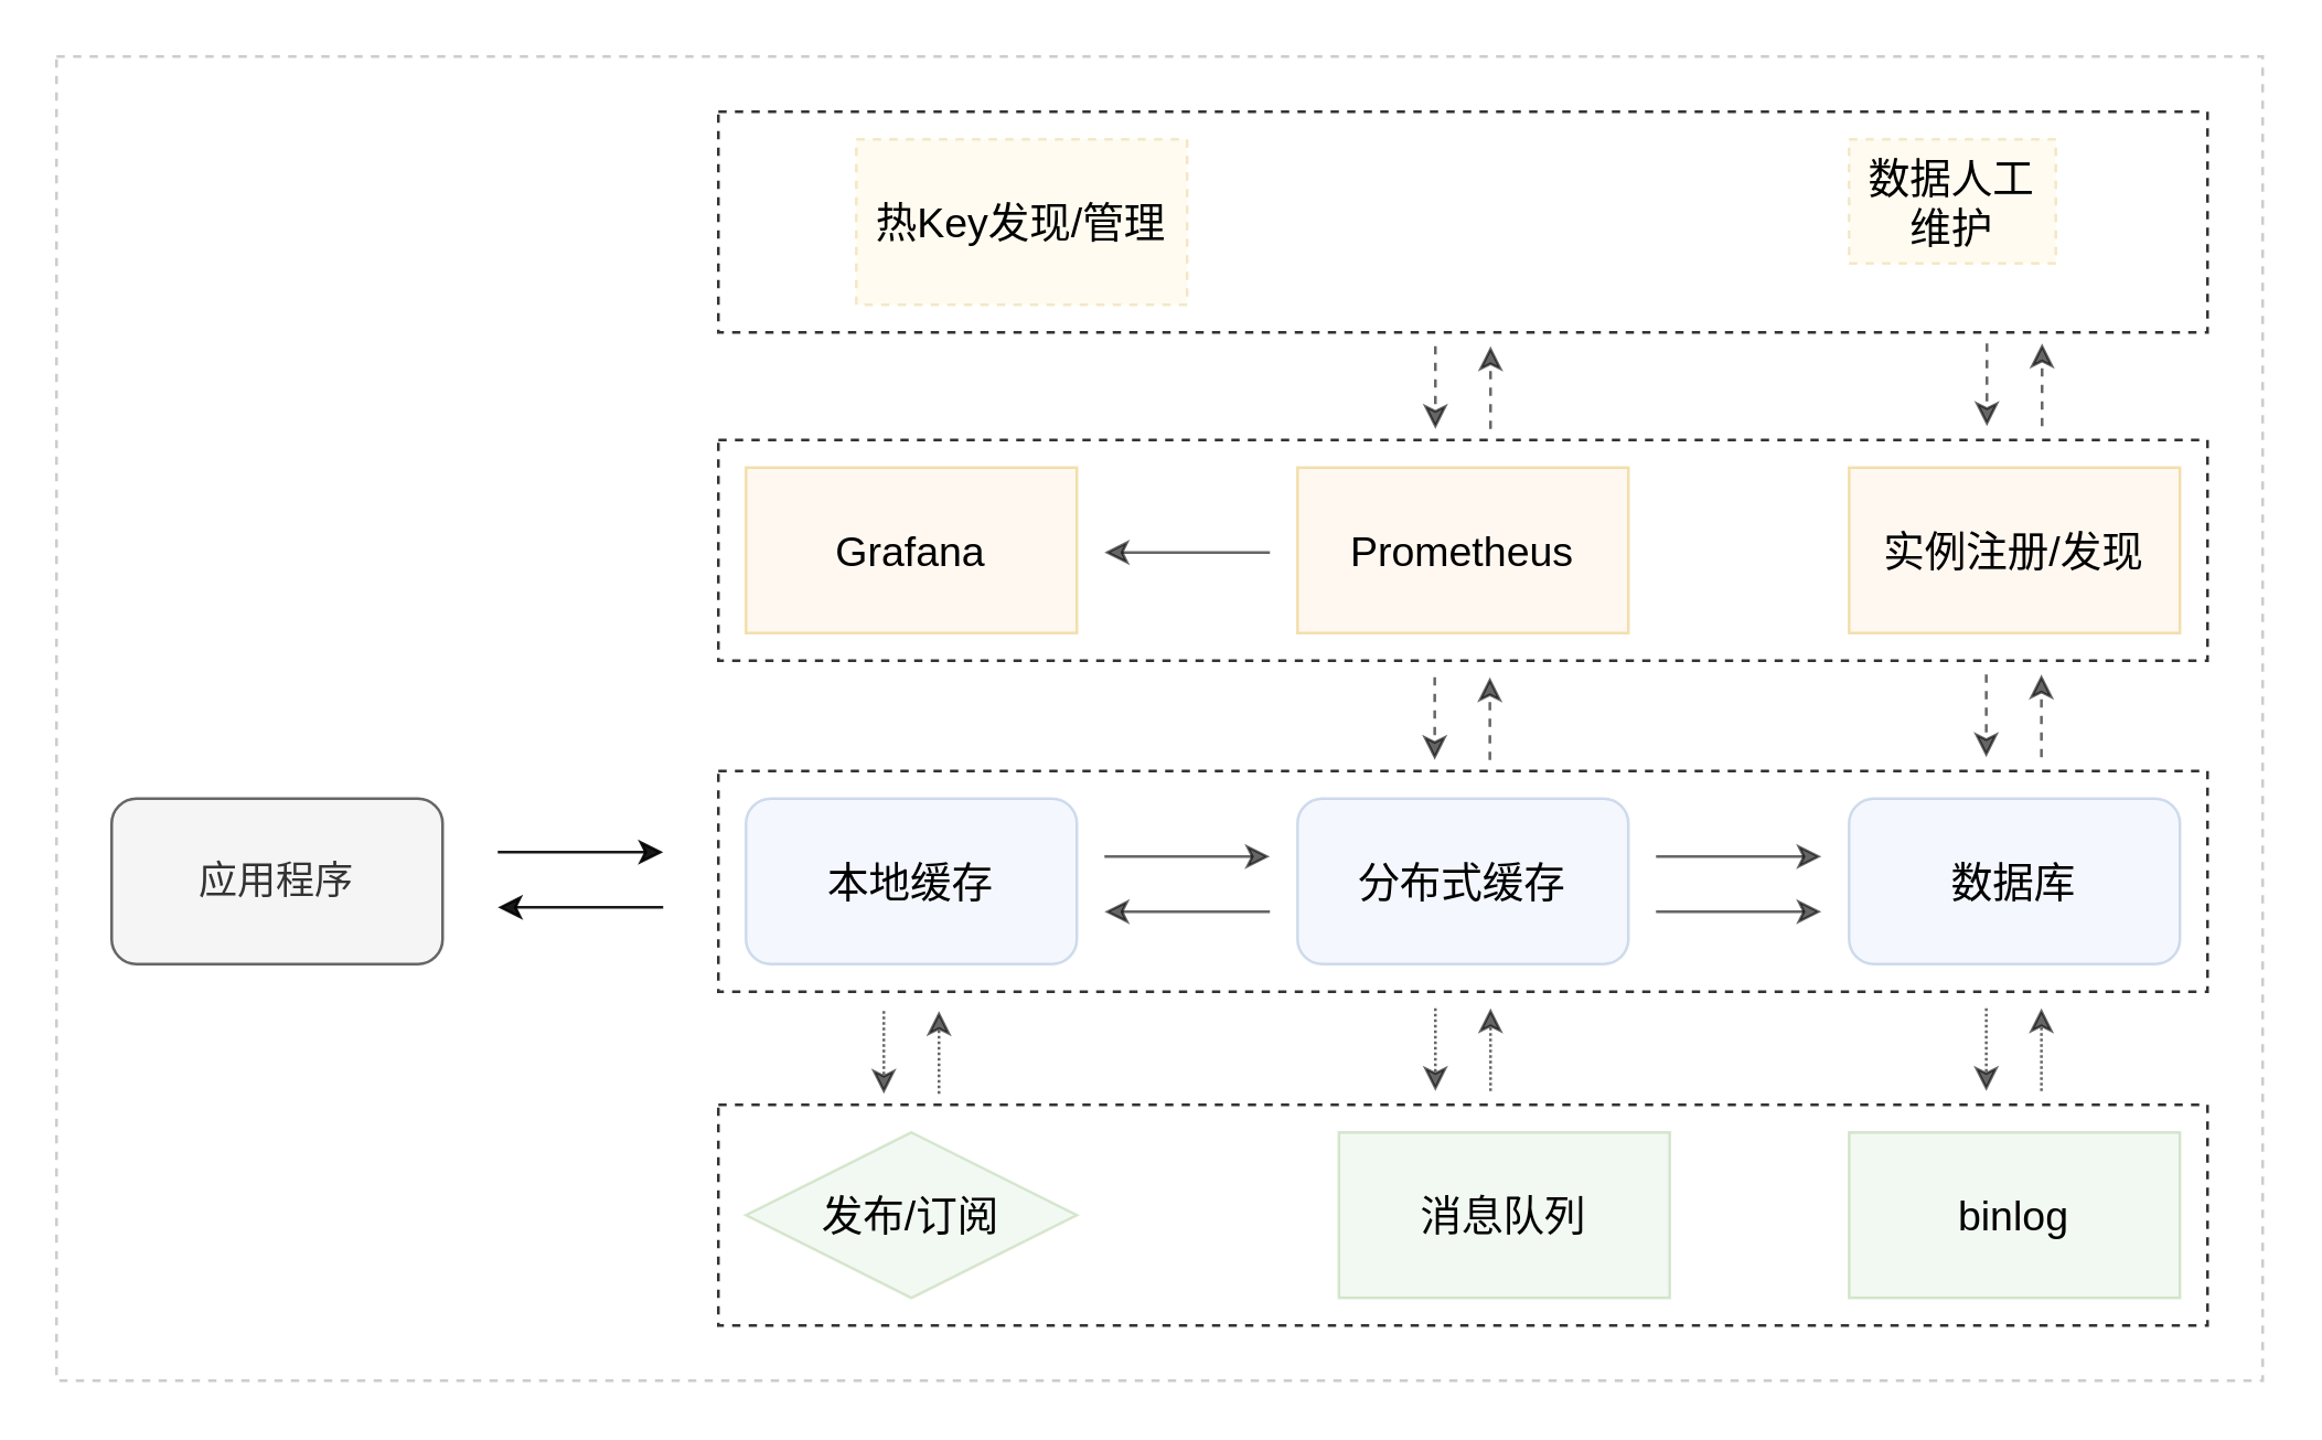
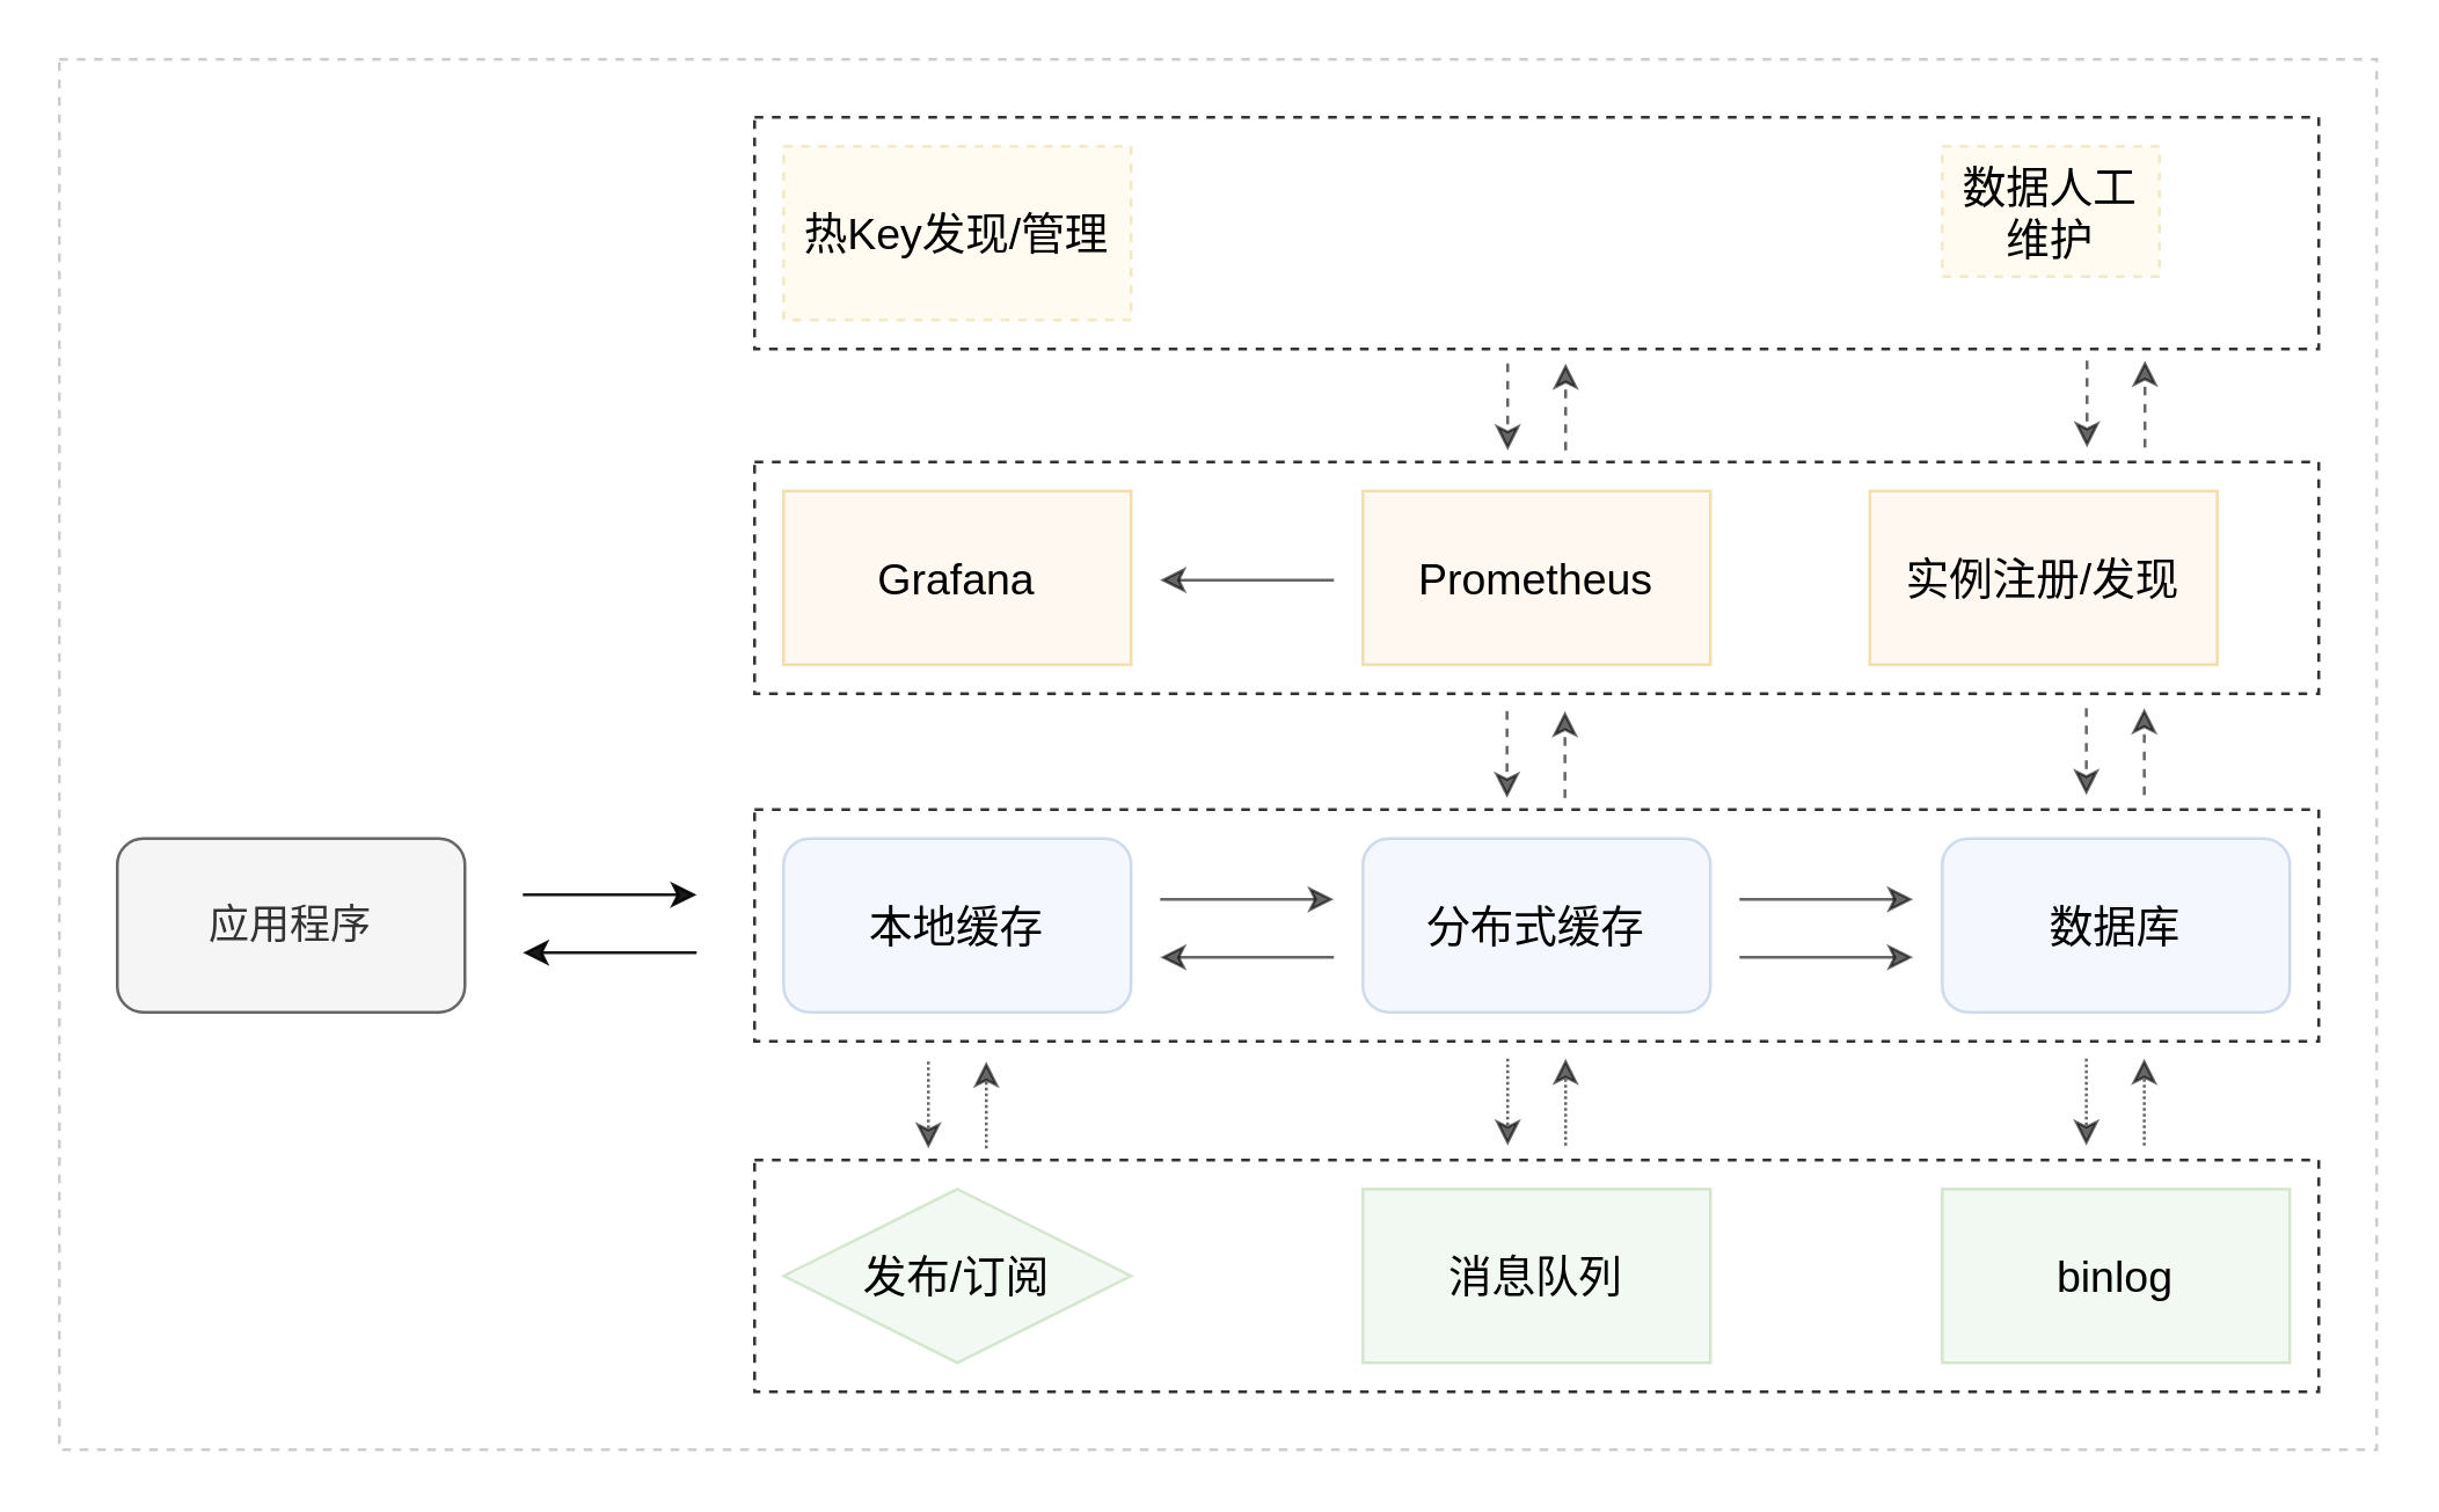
  <mxCell id="0" />
  <mxCell id="1" parent="0" />
  <mxCell id="2" value="" style="rounded=0;whiteSpace=wrap;html=1;fillColor=none;dashed=1;opacity=20;" vertex="1" parent="1"><mxGeometry x="20" y="20" width="800" height="480" as="geometry" /></mxCell>
  <mxCell id="3" value="" style="rounded=0;whiteSpace=wrap;html=1;fontSize=15;opacity=80;dashed=1;fillColor=none;" vertex="1" parent="1"><mxGeometry x="260" width="540" height="80" as="geometry" y="40" /></mxCell>
  <mxCell id="4" value="" style="rounded=0;whiteSpace=wrap;html=1;fontSize=15;opacity=80;dashed=1;fillColor=none;" vertex="1" parent="1"><mxGeometry x="260" y="159" width="540" height="80" as="geometry" /></mxCell>
  <mxCell id="5" value="" style="rounded=0;whiteSpace=wrap;html=1;fontSize=15;opacity=80;dashed=1;fillColor=none;" vertex="1" parent="1"><mxGeometry x="260" y="400" width="540" height="80" as="geometry" /></mxCell>
  <mxCell id="6" value="" style="rounded=0;whiteSpace=wrap;html=1;fontSize=15;opacity=80;dashed=1;fillColor=none;" vertex="1" parent="1"><mxGeometry x="260" y="279" width="540" height="80" as="geometry" /></mxCell>
  <mxCell id="7" value="本地缓存" style="rounded=1;whiteSpace=wrap;html=1;fontSize=15;fillColor=#dae8fc;strokeColor=#6c8ebf;opacity=30;" vertex="1" parent="1"><mxGeometry x="270" y="289" width="120" height="60" as="geometry" /></mxCell>
  <mxCell id="8" value="分布式缓存" style="rounded=1;whiteSpace=wrap;html=1;fontSize=15;fillColor=#dae8fc;strokeColor=#6c8ebf;opacity=30;" vertex="1" parent="1"><mxGeometry x="470" y="289" width="120" height="60" as="geometry" /></mxCell>
  <mxCell id="9" value="数据库" style="rounded=1;whiteSpace=wrap;html=1;fontSize=15;fillColor=#dae8fc;strokeColor=#6c8ebf;opacity=30;" vertex="1" parent="1"><mxGeometry x="670" y="289" width="120" height="60" as="geometry" /></mxCell>
  <mxCell id="10" value="应用程序" style="rounded=1;whiteSpace=wrap;html=1;fontSize=14;fillColor=#f5f5f5;fontColor=#333333;strokeColor=#666666;" vertex="1" parent="1"><mxGeometry x="40" y="289" width="120" height="60" as="geometry" /></mxCell>
  <mxCell id="11" value="发布/订阅" style="rhombus;whiteSpace=wrap;html=1;fontSize=15;fillColor=#d5e8d4;strokeColor=#82b366;opacity=30;" vertex="1" parent="1"><mxGeometry x="270" y="410" width="120" height="60" as="geometry" /></mxCell>
- <mxCell id="12" value="消息队列" style="rounded=0;whiteSpace=wrap;html=1;fontSize=15;fillColor=#d5e8d4;strokeColor=#82b366;opacity=30;" vertex="1" parent="1"><mxGeometry x="485" y="410" width="120" height="60" as="geometry" /></mxCell>
+ <mxCell id="12" value="消息队列" style="rounded=0;whiteSpace=wrap;html=1;fontSize=15;fillColor=#d5e8d4;strokeColor=#82b366;opacity=30;" vertex="1" parent="1"><mxGeometry x="470" y="410" width="120" height="60" as="geometry" /></mxCell>
  <mxCell id="13" value="binlog" style="rounded=0;whiteSpace=wrap;html=1;fontSize=15;fillColor=#d5e8d4;strokeColor=#82b366;opacity=30;" vertex="1" parent="1"><mxGeometry x="670" y="410" width="120" height="60" as="geometry" /></mxCell>
  <mxCell id="14" value="Grafana" style="rounded=0;whiteSpace=wrap;html=1;fillColor=#ffe6cc;strokeColor=#d79b00;fontSize=15;opacity=30;" vertex="1" parent="1"><mxGeometry x="270" y="169" width="120" height="60" as="geometry" /></mxCell>
  <mxCell id="15" value="Prometheus" style="rounded=0;whiteSpace=wrap;html=1;fillColor=#ffe6cc;strokeColor=#d79b00;fontSize=15;opacity=30;" vertex="1" parent="1"><mxGeometry x="470" y="169" width="120" height="60" as="geometry" /></mxCell>
- <mxCell id="16" value="实例注册/发现" style="rounded=0;whiteSpace=wrap;html=1;fillColor=#ffe6cc;strokeColor=#d79b00;fontSize=15;opacity=30;" vertex="1" parent="1"><mxGeometry x="670" y="169" width="120" height="60" as="geometry" /></mxCell>
- <mxCell id="17" value="热Key发现/管理" style="rounded=0;whiteSpace=wrap;html=1;fillColor=#fff2cc;strokeColor=#d6b656;fontSize=15;dashed=1;opacity=30;" vertex="1" parent="1"><mxGeometry x="310" y="50" width="120" height="60" as="geometry" /></mxCell>
+ <mxCell id="16" value="实例注册/发现" style="rounded=0;whiteSpace=wrap;html=1;fillColor=#ffe6cc;strokeColor=#d79b00;fontSize=15;opacity=30;" vertex="1" parent="1"><mxGeometry x="645" y="169" width="120" height="60" as="geometry" /></mxCell>
+ <mxCell id="17" value="热Key发现/管理" style="rounded=0;whiteSpace=wrap;html=1;fillColor=#fff2cc;strokeColor=#d6b656;fontSize=15;dashed=1;opacity=30;" vertex="1" parent="1"><mxGeometry x="270" y="50" width="120" height="60" as="geometry" /></mxCell>
  <mxCell id="18" value="数据人工维护" style="rounded=0;whiteSpace=wrap;html=1;fillColor=#fff2cc;strokeColor=#d6b656;fontSize=15;dashed=1;opacity=30;" vertex="1" parent="1"><mxGeometry x="670" y="50" width="75" height="45" as="geometry" /></mxCell>
  <mxCell id="19" value="" style="endArrow=classic;html=1;rounded=0;opacity=60;" edge="1" parent="1"><mxGeometry width="50" height="50" relative="1" as="geometry"><mxPoint x="400" y="310" as="sourcePoint" /><mxPoint x="460" y="310" as="targetPoint" /></mxGeometry></mxCell>
  <mxCell id="20" value="" style="endArrow=classic;html=1;rounded=0;opacity=60;" edge="1" parent="1"><mxGeometry width="50" height="50" relative="1" as="geometry"><mxPoint x="460" y="330" as="sourcePoint" /><mxPoint x="400" y="330" as="targetPoint" /></mxGeometry></mxCell>
  <mxCell id="21" value="" style="endArrow=classic;html=1;rounded=0;opacity=60;" edge="1" parent="1"><mxGeometry width="50" height="50" relative="1" as="geometry"><mxPoint x="600" y="310" as="sourcePoint" /><mxPoint x="660" y="310" as="targetPoint" /></mxGeometry></mxCell>
  <mxCell id="22" value="" style="endArrow=classic;html=1;rounded=0;opacity=60;" edge="1" parent="1"><mxGeometry width="50" height="50" relative="1" as="geometry"><mxPoint x="600" y="330" as="sourcePoint" /><mxPoint x="660" y="330" as="targetPoint" /></mxGeometry></mxCell>
  <mxCell id="23" value="" style="endArrow=classic;html=1;rounded=0;opacity=60;endFill=1;dashed=1;dashPattern=1 1;" edge="1" parent="1"><mxGeometry width="50" height="50" relative="1" as="geometry"><mxPoint x="320" y="366" as="sourcePoint" /><mxPoint x="320" y="396" as="targetPoint" /></mxGeometry></mxCell>
  <mxCell id="24" value="" style="endArrow=classic;html=1;rounded=0;opacity=60;endFill=1;dashed=1;dashPattern=1 1;" edge="1" parent="1"><mxGeometry width="50" height="50" relative="1" as="geometry"><mxPoint x="340" y="396" as="sourcePoint" /><mxPoint x="340" y="366" as="targetPoint" /></mxGeometry></mxCell>
  <mxCell id="25" value="" style="endArrow=classic;html=1;rounded=0;opacity=60;endFill=1;dashed=1;dashPattern=1 1;" edge="1" parent="1"><mxGeometry width="50" height="50" relative="1" as="geometry"><mxPoint x="540" y="395" as="sourcePoint" /><mxPoint x="540" y="365" as="targetPoint" /></mxGeometry></mxCell>
  <mxCell id="26" value="" style="endArrow=classic;html=1;rounded=0;opacity=60;endFill=1;dashed=1;dashPattern=1 1;" edge="1" parent="1"><mxGeometry width="50" height="50" relative="1" as="geometry"><mxPoint x="520" y="365" as="sourcePoint" /><mxPoint x="520" y="395" as="targetPoint" /></mxGeometry></mxCell>
  <mxCell id="27" value="" style="endArrow=classic;html=1;rounded=0;opacity=60;endFill=1;dashed=1;dashPattern=1 1;" edge="1" parent="1"><mxGeometry width="50" height="50" relative="1" as="geometry"><mxPoint x="739.76" y="395" as="sourcePoint" /><mxPoint x="739.76" y="365" as="targetPoint" /></mxGeometry></mxCell>
  <mxCell id="28" value="" style="endArrow=classic;html=1;rounded=0;opacity=60;endFill=1;dashed=1;dashPattern=1 1;" edge="1" parent="1"><mxGeometry width="50" height="50" relative="1" as="geometry"><mxPoint x="719.76" y="365" as="sourcePoint" /><mxPoint x="719.76" y="395" as="targetPoint" /></mxGeometry></mxCell>
  <mxCell id="29" value="" style="endArrow=classic;html=1;rounded=0;opacity=60;endFill=1;dashed=1;" edge="1" parent="1"><mxGeometry width="50" height="50" relative="1" as="geometry"><mxPoint x="739.76" y="274" as="sourcePoint" /><mxPoint x="739.76" y="244" as="targetPoint" /></mxGeometry></mxCell>
  <mxCell id="30" value="" style="endArrow=classic;html=1;rounded=0;opacity=60;endFill=1;dashed=1;" edge="1" parent="1"><mxGeometry width="50" height="50" relative="1" as="geometry"><mxPoint x="719.76" y="244" as="sourcePoint" /><mxPoint x="719.76" y="274" as="targetPoint" /></mxGeometry></mxCell>
  <mxCell id="31" value="" style="endArrow=classic;html=1;rounded=0;opacity=60;endFill=1;dashed=1;" edge="1" parent="1"><mxGeometry width="50" height="50" relative="1" as="geometry"><mxPoint x="539.76" y="275" as="sourcePoint" /><mxPoint x="539.76" y="245" as="targetPoint" /></mxGeometry></mxCell>
  <mxCell id="32" value="" style="endArrow=classic;html=1;rounded=0;opacity=60;endFill=1;dashed=1;" edge="1" parent="1"><mxGeometry width="50" height="50" relative="1" as="geometry"><mxPoint x="519.76" y="245" as="sourcePoint" /><mxPoint x="519.76" y="275" as="targetPoint" /></mxGeometry></mxCell>
  <mxCell id="33" value="" style="endArrow=classic;html=1;rounded=0;opacity=60;" edge="1" parent="1"><mxGeometry width="50" height="50" relative="1" as="geometry"><mxPoint x="460" y="199.76" as="sourcePoint" /><mxPoint x="400" y="199.76" as="targetPoint" /></mxGeometry></mxCell>
  <mxCell id="34" value="" style="endArrow=classic;html=1;rounded=0;opacity=60;endFill=1;dashed=1;" edge="1" parent="1"><mxGeometry width="50" height="50" relative="1" as="geometry"><mxPoint x="740" y="154" as="sourcePoint" /><mxPoint x="740" y="124" as="targetPoint" /></mxGeometry></mxCell>
  <mxCell id="35" value="" style="endArrow=classic;html=1;rounded=0;opacity=60;endFill=1;dashed=1;" edge="1" parent="1"><mxGeometry width="50" height="50" relative="1" as="geometry"><mxPoint x="720" y="124" as="sourcePoint" /><mxPoint x="720" y="154" as="targetPoint" /></mxGeometry></mxCell>
  <mxCell id="36" value="" style="endArrow=classic;html=1;rounded=0;opacity=60;endFill=1;dashed=1;" edge="1" parent="1"><mxGeometry width="50" height="50" relative="1" as="geometry"><mxPoint x="540" y="155" as="sourcePoint" /><mxPoint x="540" y="125" as="targetPoint" /></mxGeometry></mxCell>
  <mxCell id="37" value="" style="endArrow=classic;html=1;rounded=0;opacity=60;endFill=1;dashed=1;" edge="1" parent="1"><mxGeometry width="50" height="50" relative="1" as="geometry"><mxPoint x="520" y="125" as="sourcePoint" /><mxPoint x="520" y="155" as="targetPoint" /></mxGeometry></mxCell>
  <mxCell id="38" value="" style="endArrow=classic;html=1;rounded=0;opacity=90;" edge="1" parent="1"><mxGeometry width="50" height="50" relative="1" as="geometry"><mxPoint x="180" y="308.41" as="sourcePoint" /><mxPoint x="240" y="308.41" as="targetPoint" /></mxGeometry></mxCell>
  <mxCell id="39" value="" style="endArrow=classic;html=1;rounded=0;opacity=90;" edge="1" parent="1"><mxGeometry width="50" height="50" relative="1" as="geometry"><mxPoint x="240" y="328.41" as="sourcePoint" /><mxPoint x="180" y="328.41" as="targetPoint" /></mxGeometry></mxCell>
